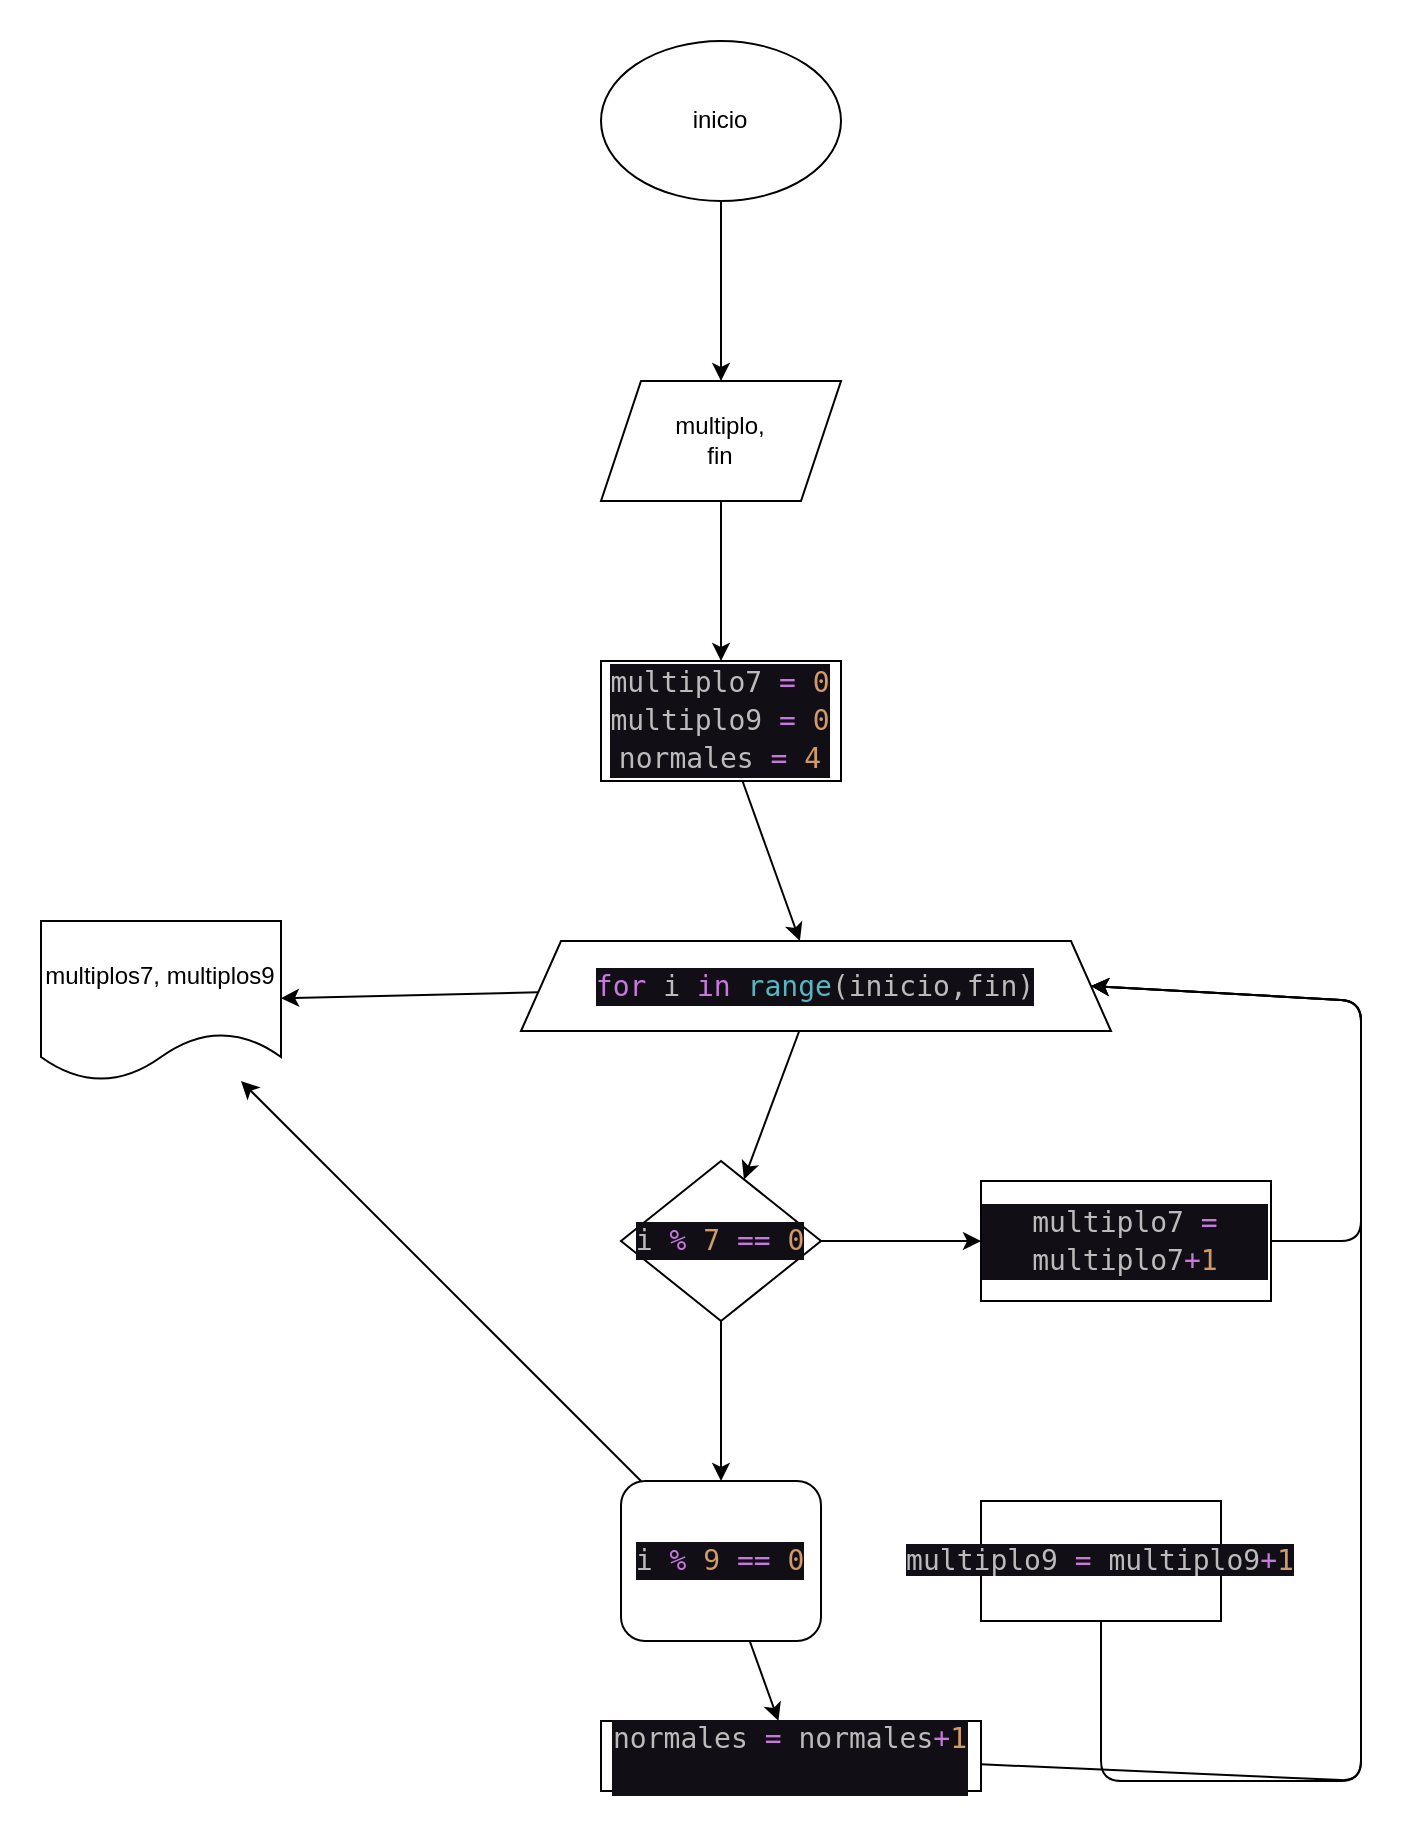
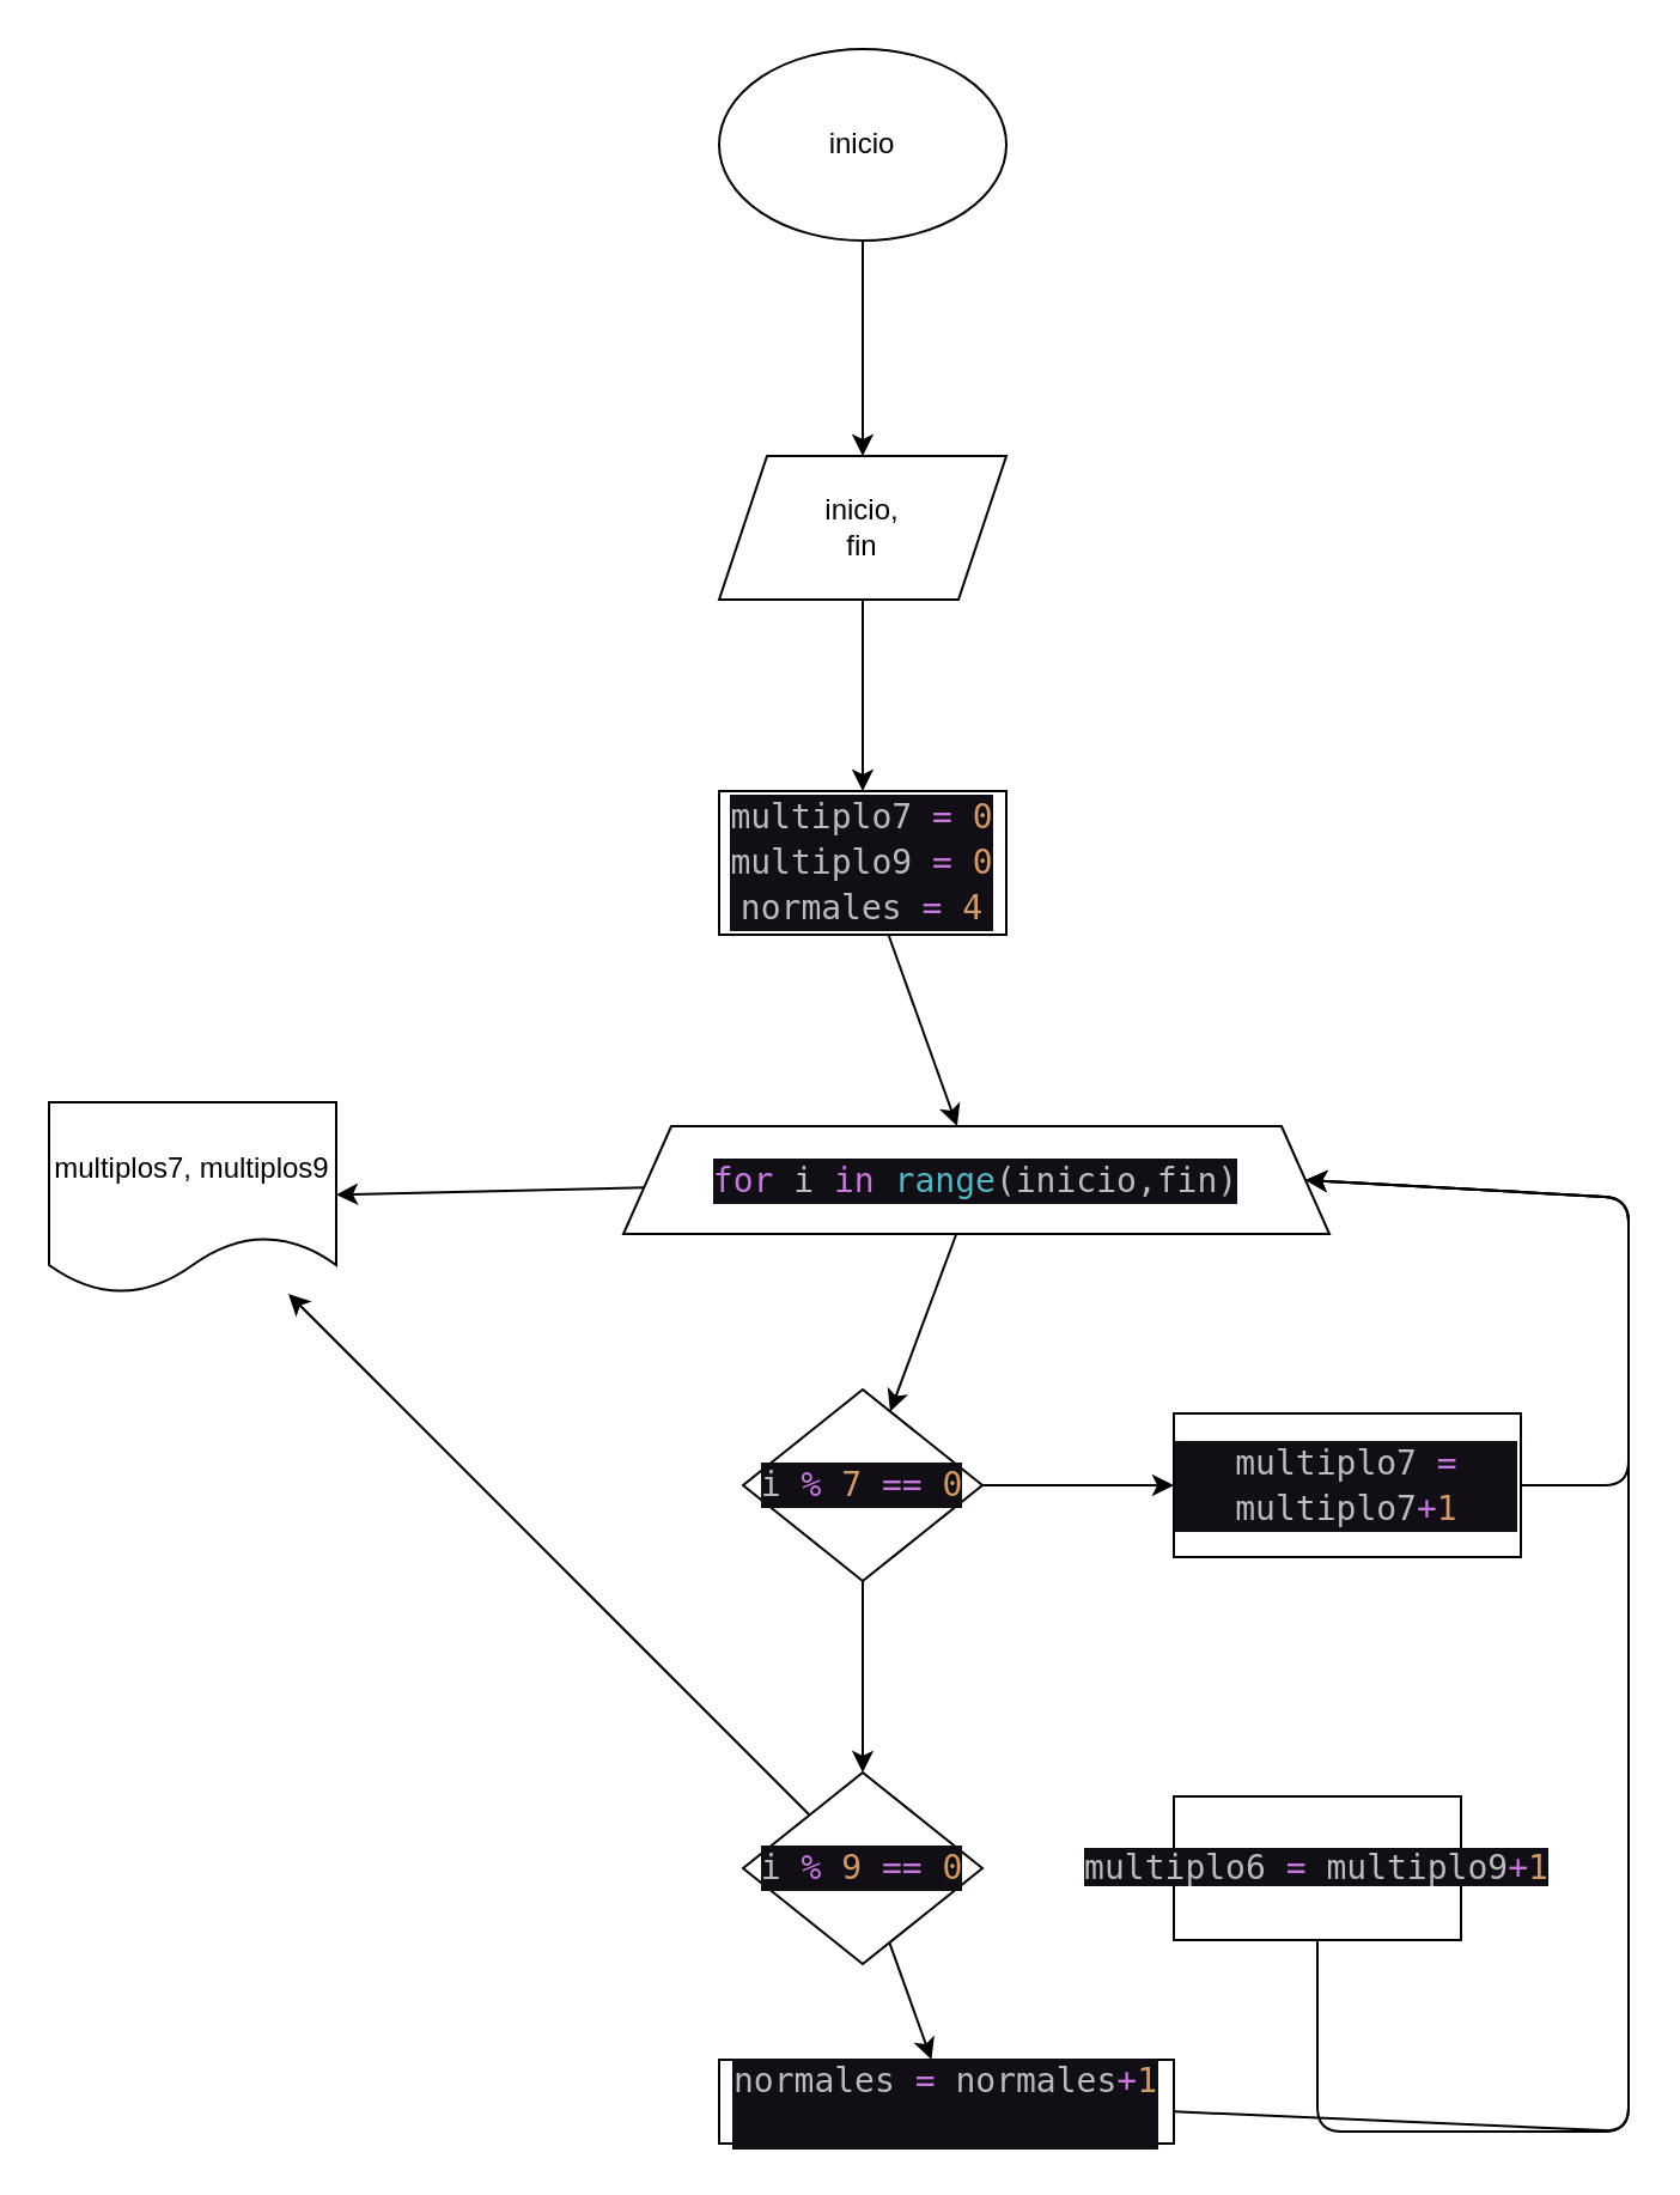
  <mxCell id="0" />
  <mxCell id="1" parent="0" />
  <mxCell id="2" value="" style="edgeStyle=none;html=1;" parent="1" source="3" edge="1"><mxGeometry relative="1" as="geometry"><mxPoint x="360" y="190" as="targetPoint" /></mxGeometry></mxCell>
  <mxCell id="3" value="inicio" style="ellipse;whiteSpace=wrap;html=1;" parent="1" vertex="1"><mxGeometry x="300" y="20" width="120" height="80" as="geometry" /></mxCell>
  <mxCell id="4" value="" style="edgeStyle=none;html=1;" parent="1" source="5" target="7" edge="1"><mxGeometry relative="1" as="geometry" /></mxCell>
- <mxCell id="5" value="multiplo,&lt;br&gt;fin" style="shape=parallelogram;perimeter=parallelogramPerimeter;whiteSpace=wrap;html=1;fixedSize=1;" parent="1" vertex="1"><mxGeometry x="300" y="190" width="120" height="60" as="geometry" /></mxCell>
+ <mxCell id="5" value="inicio,&lt;br&gt;fin" style="shape=parallelogram;perimeter=parallelogramPerimeter;whiteSpace=wrap;html=1;fixedSize=1;" parent="1" vertex="1"><mxGeometry x="300" y="190" width="120" height="60" as="geometry" /></mxCell>
  <mxCell id="6" value="" style="edgeStyle=none;html=1;" parent="1" source="7" target="10" edge="1"><mxGeometry relative="1" as="geometry" /></mxCell>
  <mxCell id="7" value="&lt;div style=&quot;color: rgb(187, 187, 187); background-color: rgb(18, 14, 22); font-family: &amp;quot;Droid Sans Mono&amp;quot;, &amp;quot;monospace&amp;quot;, monospace; font-size: 14px; line-height: 19px;&quot;&gt;&lt;div&gt;multiplo7 &lt;span style=&quot;color: #c678dd;&quot;&gt;=&lt;/span&gt; &lt;span style=&quot;color: #d19a66;&quot;&gt;0&lt;/span&gt;&lt;/div&gt;&lt;div&gt;multiplo9 &lt;span style=&quot;color: #c678dd;&quot;&gt;=&lt;/span&gt; &lt;span style=&quot;color: #d19a66;&quot;&gt;0&lt;/span&gt;&lt;/div&gt;&lt;div&gt;normales &lt;span style=&quot;color: #c678dd;&quot;&gt;=&lt;/span&gt; &lt;span style=&quot;color: #d19a66;&quot;&gt;4&lt;/span&gt;&lt;/div&gt;&lt;/div&gt;" style="whiteSpace=wrap;html=1;" parent="1" vertex="1"><mxGeometry x="300" y="330" width="120" height="60" as="geometry" /></mxCell>
  <mxCell id="8" value="" style="edgeStyle=none;html=1;" parent="1" source="10" target="13" edge="1"><mxGeometry relative="1" as="geometry" /></mxCell>
  <mxCell id="9" value="" style="edgeStyle=none;html=1;" parent="1" source="10" target="23" edge="1"><mxGeometry relative="1" as="geometry" /></mxCell>
  <mxCell id="10" value="&lt;div style=&quot;color: rgb(187, 187, 187); background-color: rgb(18, 14, 22); font-family: &amp;quot;Droid Sans Mono&amp;quot;, &amp;quot;monospace&amp;quot;, monospace; font-size: 14px; line-height: 19px;&quot;&gt;&lt;span style=&quot;color: #c678dd;&quot;&gt;for&lt;/span&gt; i &lt;span style=&quot;color: #c678dd;&quot;&gt;in&lt;/span&gt; &lt;span style=&quot;color: #56b6c2;&quot;&gt;range&lt;/span&gt;(inicio,fin)&lt;/div&gt;" style="shape=trapezoid;perimeter=trapezoidPerimeter;whiteSpace=wrap;html=1;fixedSize=1;" parent="1" vertex="1"><mxGeometry x="260" y="470" width="295" height="45" as="geometry" /></mxCell>
  <mxCell id="11" value="" style="edgeStyle=none;html=1;" parent="1" source="13" target="15" edge="1"><mxGeometry relative="1" as="geometry" /></mxCell>
  <mxCell id="12" value="" style="edgeStyle=none;html=1;" parent="1" source="13" target="18" edge="1"><mxGeometry relative="1" as="geometry" /></mxCell>
  <mxCell id="13" value="&lt;div style=&quot;color: rgb(187, 187, 187); background-color: rgb(18, 14, 22); font-family: &amp;quot;Droid Sans Mono&amp;quot;, &amp;quot;monospace&amp;quot;, monospace; font-size: 14px; line-height: 19px;&quot;&gt;i &lt;span style=&quot;color: #c678dd;&quot;&gt;%&lt;/span&gt; &lt;span style=&quot;color: #d19a66;&quot;&gt;7&lt;/span&gt; &lt;span style=&quot;color: #c678dd;&quot;&gt;==&lt;/span&gt; &lt;span style=&quot;color: #d19a66;&quot;&gt;0&lt;/span&gt;&lt;/div&gt;" style="rhombus;whiteSpace=wrap;html=1;" parent="1" vertex="1"><mxGeometry x="310" y="580" width="100" height="80" as="geometry" /></mxCell>
  <mxCell id="14" style="edgeStyle=none;html=1;entryX=1;entryY=0.5;entryDx=0;entryDy=0;" edge="1" parent="1" source="15" target="10"><mxGeometry relative="1" as="geometry"><Array as="points"><mxPoint x="680" y="620" /><mxPoint x="680" y="500" /></Array></mxGeometry></mxCell>
  <mxCell id="15" value="&lt;div style=&quot;color: rgb(187, 187, 187); background-color: rgb(18, 14, 22); font-family: &amp;quot;Droid Sans Mono&amp;quot;, &amp;quot;monospace&amp;quot;, monospace; font-size: 14px; line-height: 19px;&quot;&gt;multiplo7 &lt;span style=&quot;color: #c678dd;&quot;&gt;=&lt;/span&gt; multiplo7&lt;span style=&quot;color: #c678dd;&quot;&gt;+&lt;/span&gt;&lt;span style=&quot;color: #d19a66;&quot;&gt;1&lt;/span&gt;&lt;/div&gt;" style="whiteSpace=wrap;html=1;" parent="1" vertex="1"><mxGeometry x="490" y="590" width="145" height="60" as="geometry" /></mxCell>
  <mxCell id="16" value="" style="edgeStyle=none;html=1;" parent="1" source="18" target="23" edge="1"><mxGeometry relative="1" as="geometry" /></mxCell>
  <mxCell id="17" value="" style="edgeStyle=none;html=1;" parent="1" source="18" target="22" edge="1"><mxGeometry relative="1" as="geometry" /></mxCell>
- <mxCell id="18" value="&lt;div style=&quot;color: rgb(187, 187, 187); background-color: rgb(18, 14, 22); font-family: &amp;quot;Droid Sans Mono&amp;quot;, &amp;quot;monospace&amp;quot;, monospace; font-size: 14px; line-height: 19px;&quot;&gt;&lt;div style=&quot;line-height: 19px;&quot;&gt;i &lt;span style=&quot;color: #c678dd;&quot;&gt;%&lt;/span&gt; &lt;span style=&quot;color: #d19a66;&quot;&gt;9&lt;/span&gt; &lt;span style=&quot;color: #c678dd;&quot;&gt;==&lt;/span&gt; &lt;span style=&quot;color: #d19a66;&quot;&gt;0&lt;/span&gt;&lt;/div&gt;&lt;/div&gt;" style="whiteSpace=wrap;html=1;rounded=1;" parent="1" vertex="1"><mxGeometry x="310" y="740" width="100" height="80" as="geometry" /></mxCell>
+ <mxCell id="18" value="&lt;div style=&quot;color: rgb(187, 187, 187); background-color: rgb(18, 14, 22); font-family: &amp;quot;Droid Sans Mono&amp;quot;, &amp;quot;monospace&amp;quot;, monospace; font-size: 14px; line-height: 19px;&quot;&gt;&lt;div style=&quot;line-height: 19px;&quot;&gt;i &lt;span style=&quot;color: #c678dd;&quot;&gt;%&lt;/span&gt; &lt;span style=&quot;color: #d19a66;&quot;&gt;9&lt;/span&gt; &lt;span style=&quot;color: #c678dd;&quot;&gt;==&lt;/span&gt; &lt;span style=&quot;color: #d19a66;&quot;&gt;0&lt;/span&gt;&lt;/div&gt;&lt;/div&gt;" style="rhombus;whiteSpace=wrap;html=1;" parent="1" vertex="1"><mxGeometry x="310" y="740" width="100" height="80" as="geometry" /></mxCell>
  <mxCell id="19" style="edgeStyle=none;html=1;entryX=1;entryY=0.5;entryDx=0;entryDy=0;" parent="1" source="20" target="10" edge="1"><mxGeometry relative="1" as="geometry"><Array as="points"><mxPoint x="550" y="890" /><mxPoint x="680" y="890" /><mxPoint x="680" y="500" /></Array></mxGeometry></mxCell>
- <mxCell id="20" value="&lt;span style=&quot;color: rgb(187, 187, 187); font-family: &amp;quot;Droid Sans Mono&amp;quot;, &amp;quot;monospace&amp;quot;, monospace; font-size: 14px; background-color: rgb(18, 14, 22);&quot;&gt;multiplo9&amp;nbsp;&lt;/span&gt;&lt;span style=&quot;font-family: &amp;quot;Droid Sans Mono&amp;quot;, &amp;quot;monospace&amp;quot;, monospace; font-size: 14px; background-color: rgb(18, 14, 22); color: rgb(198, 120, 221);&quot;&gt;=&lt;/span&gt;&lt;span style=&quot;color: rgb(187, 187, 187); font-family: &amp;quot;Droid Sans Mono&amp;quot;, &amp;quot;monospace&amp;quot;, monospace; font-size: 14px; background-color: rgb(18, 14, 22);&quot;&gt;&amp;nbsp;multiplo9&lt;/span&gt;&lt;span style=&quot;font-family: &amp;quot;Droid Sans Mono&amp;quot;, &amp;quot;monospace&amp;quot;, monospace; font-size: 14px; background-color: rgb(18, 14, 22); color: rgb(198, 120, 221);&quot;&gt;+&lt;/span&gt;&lt;span style=&quot;font-family: &amp;quot;Droid Sans Mono&amp;quot;, &amp;quot;monospace&amp;quot;, monospace; font-size: 14px; background-color: rgb(18, 14, 22); color: rgb(209, 154, 102);&quot;&gt;1&lt;/span&gt;" style="whiteSpace=wrap;html=1;" parent="1" vertex="1"><mxGeometry x="490" y="750" width="120" height="60" as="geometry" /></mxCell>
+ <mxCell id="20" value="&lt;span style=&quot;color: rgb(187, 187, 187); font-family: &amp;quot;Droid Sans Mono&amp;quot;, &amp;quot;monospace&amp;quot;, monospace; font-size: 14px; background-color: rgb(18, 14, 22);&quot;&gt;multiplo6&amp;nbsp;&lt;/span&gt;&lt;span style=&quot;font-family: &amp;quot;Droid Sans Mono&amp;quot;, &amp;quot;monospace&amp;quot;, monospace; font-size: 14px; background-color: rgb(18, 14, 22); color: rgb(198, 120, 221);&quot;&gt;=&lt;/span&gt;&lt;span style=&quot;color: rgb(187, 187, 187); font-family: &amp;quot;Droid Sans Mono&amp;quot;, &amp;quot;monospace&amp;quot;, monospace; font-size: 14px; background-color: rgb(18, 14, 22);&quot;&gt;&amp;nbsp;multiplo9&lt;/span&gt;&lt;span style=&quot;font-family: &amp;quot;Droid Sans Mono&amp;quot;, &amp;quot;monospace&amp;quot;, monospace; font-size: 14px; background-color: rgb(18, 14, 22); color: rgb(198, 120, 221);&quot;&gt;+&lt;/span&gt;&lt;span style=&quot;font-family: &amp;quot;Droid Sans Mono&amp;quot;, &amp;quot;monospace&amp;quot;, monospace; font-size: 14px; background-color: rgb(18, 14, 22); color: rgb(209, 154, 102);&quot;&gt;1&lt;/span&gt;" style="whiteSpace=wrap;html=1;" parent="1" vertex="1"><mxGeometry x="490" y="750" width="120" height="60" as="geometry" /></mxCell>
  <mxCell id="21" style="edgeStyle=none;html=1;entryX=1;entryY=0.5;entryDx=0;entryDy=0;" parent="1" source="22" target="10" edge="1"><mxGeometry relative="1" as="geometry"><mxPoint x="510" y="570" as="targetPoint" /><Array as="points"><mxPoint x="680" y="890" /><mxPoint x="680" y="500" /></Array></mxGeometry></mxCell>
  <mxCell id="22" value="&lt;div style=&quot;color: rgb(187, 187, 187); background-color: rgb(18, 14, 22); font-family: &amp;quot;Droid Sans Mono&amp;quot;, &amp;quot;monospace&amp;quot;, monospace; font-size: 14px; line-height: 19px;&quot;&gt;&lt;div&gt;normales &lt;span style=&quot;color: #c678dd;&quot;&gt;=&lt;/span&gt; normales&lt;span style=&quot;color: #c678dd;&quot;&gt;+&lt;/span&gt;&lt;span style=&quot;color: #d19a66;&quot;&gt;1&lt;/span&gt;&lt;/div&gt;&lt;br&gt;&lt;/div&gt;" style="whiteSpace=wrap;html=1;" parent="1" vertex="1"><mxGeometry x="300" y="860" width="190" height="35" as="geometry" /></mxCell>
  <mxCell id="23" value="multiplos7, multiplos9" style="shape=document;whiteSpace=wrap;html=1;boundedLbl=1;" parent="1" vertex="1"><mxGeometry x="20" y="460" width="120" height="80" as="geometry" /></mxCell>
